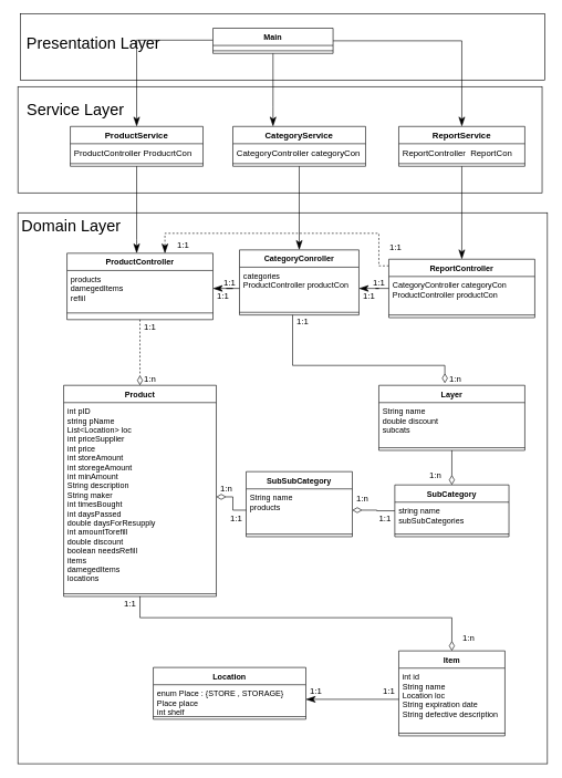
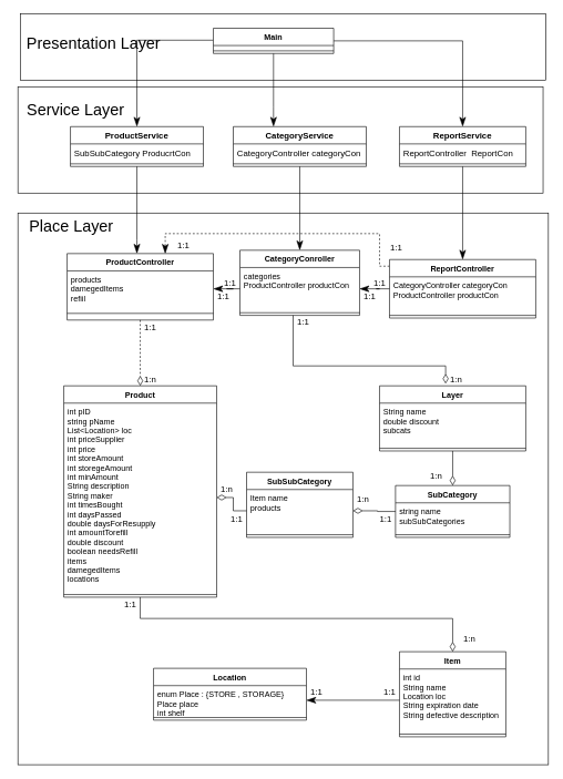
  <mxCell id="0" />
  <mxCell id="1" parent="0" />
  <mxCell id="2" value="" style="rounded=0;whiteSpace=wrap;html=1;fontSize=24;" parent="1" vertex="1"><mxGeometry x="26" y="320" width="798" height="830" as="geometry" /></mxCell>
  <mxCell id="3" value="" style="rounded=0;whiteSpace=wrap;html=1;fontSize=24;" parent="1" vertex="1"><mxGeometry x="26" y="130" width="790" height="160" as="geometry" /></mxCell>
  <mxCell id="4" value="" style="rounded=0;whiteSpace=wrap;html=1;" parent="1" vertex="1"><mxGeometry x="30" y="20" width="790" height="100" as="geometry" /></mxCell>
  <mxCell id="5" style="edgeStyle=orthogonalEdgeStyle;rounded=0;jumpSize=6;orthogonalLoop=1;jettySize=auto;html=1;fontSize=13;endArrow=diamondThin;endFill=0;endSize=12;" parent="1" source="6" target="32" edge="1"><mxGeometry relative="1" as="geometry"><Array as="points"><mxPoint x="210" y="930" /><mxPoint x="680" y="930" /></Array></mxGeometry></mxCell>
  <mxCell id="6" value="Product" style="swimlane;fontStyle=1;align=center;verticalAlign=top;childLayout=stackLayout;horizontal=1;startSize=26;horizontalStack=0;resizeParent=1;resizeParentMax=0;resizeLast=0;collapsible=1;marginBottom=0;" parent="1" vertex="1"><mxGeometry x="95" y="580" width="230" height="318" as="geometry" /></mxCell>
  <mxCell id="7" value="int pID&#10;string pName&#10;List&lt;Location&gt; loc&#10;int priceSupplier&#10;int price&#10;int storeAmount&#10;int storegeAmount&#10;int minAmount&#10;String description &#10;String maker&#10;int timesBought&#10;int daysPassed&#10;double daysForResupply&#10;int amountTorefill&#10;double discount&#10;boolean needsRefill&#10;items&#10;damegedItems&#10;locations" style="text;strokeColor=none;fillColor=none;align=left;verticalAlign=top;spacingLeft=4;spacingRight=4;overflow=hidden;rotatable=0;points=[[0,0.5],[1,0.5]];portConstraint=eastwest;" parent="6" vertex="1"><mxGeometry y="26" width="230" height="284" as="geometry" /></mxCell>
  <mxCell id="8" value="" style="line;strokeWidth=1;fillColor=none;align=left;verticalAlign=middle;spacingTop=-1;spacingLeft=3;spacingRight=3;rotatable=0;labelPosition=right;points=[];portConstraint=eastwest;" parent="6" vertex="1"><mxGeometry y="310" width="230" height="8" as="geometry" /></mxCell>
  <mxCell id="9" value="Location" style="swimlane;fontStyle=1;align=center;verticalAlign=top;childLayout=stackLayout;horizontal=1;startSize=26;horizontalStack=0;resizeParent=1;resizeParentMax=0;resizeLast=0;collapsible=1;marginBottom=0;" parent="1" vertex="1"><mxGeometry x="230" y="1005" width="230" height="78" as="geometry" /></mxCell>
  <mxCell id="10" value="enum Place : {STORE , STORAGE}&#10;Place place&#10;int shelf&#10;" style="text;strokeColor=none;fillColor=none;align=left;verticalAlign=top;spacingLeft=4;spacingRight=4;overflow=hidden;rotatable=0;points=[[0,0.5],[1,0.5]];portConstraint=eastwest;" parent="9" vertex="1"><mxGeometry y="26" width="230" height="44" as="geometry" /></mxCell>
  <mxCell id="11" value="" style="line;strokeWidth=1;fillColor=none;align=left;verticalAlign=middle;spacingTop=-1;spacingLeft=3;spacingRight=3;rotatable=0;labelPosition=right;points=[];portConstraint=eastwest;" parent="9" vertex="1"><mxGeometry y="70" width="230" height="8" as="geometry" /></mxCell>
  <mxCell id="12" style="edgeStyle=orthogonalEdgeStyle;rounded=0;jumpSize=6;orthogonalLoop=1;jettySize=auto;html=1;entryX=1;entryY=0.5;entryDx=0;entryDy=0;fontSize=13;endArrow=diamondThin;endFill=0;endSize=12;" parent="1" source="13" target="30" edge="1"><mxGeometry relative="1" as="geometry" /></mxCell>
  <mxCell id="13" value="SubCategory" style="swimlane;fontStyle=1;align=center;verticalAlign=top;childLayout=stackLayout;horizontal=1;startSize=26;horizontalStack=0;resizeParent=1;resizeParentMax=0;resizeLast=0;collapsible=1;marginBottom=0;" parent="1" vertex="1"><mxGeometry x="594" y="730" width="172" height="78" as="geometry" /></mxCell>
  <mxCell id="14" value="string name&#10;subSubCategories&#10;" style="text;strokeColor=none;fillColor=none;align=left;verticalAlign=top;spacingLeft=4;spacingRight=4;overflow=hidden;rotatable=0;points=[[0,0.5],[1,0.5]];portConstraint=eastwest;" parent="13" vertex="1"><mxGeometry y="26" width="172" height="44" as="geometry" /></mxCell>
  <mxCell id="15" value="" style="line;strokeWidth=1;fillColor=none;align=left;verticalAlign=middle;spacingTop=-1;spacingLeft=3;spacingRight=3;rotatable=0;labelPosition=right;points=[];portConstraint=eastwest;" parent="13" vertex="1"><mxGeometry y="70" width="172" height="8" as="geometry" /></mxCell>
  <mxCell id="16" style="edgeStyle=orthogonalEdgeStyle;rounded=0;jumpSize=6;orthogonalLoop=1;jettySize=auto;html=1;entryX=0.5;entryY=0;entryDx=0;entryDy=0;fontSize=13;endArrow=diamondThin;endFill=0;endSize=12;" parent="1" source="17" target="13" edge="1"><mxGeometry relative="1" as="geometry" /></mxCell>
  <mxCell id="17" value="Layer" style="swimlane;fontStyle=1;align=center;verticalAlign=top;childLayout=stackLayout;horizontal=1;startSize=26;horizontalStack=0;resizeParent=1;resizeParentMax=0;resizeLast=0;collapsible=1;marginBottom=0;" parent="1" vertex="1"><mxGeometry x="570" y="580" width="220" height="98" as="geometry" /></mxCell>
  <mxCell id="18" value="String name&#10;double discount&#10;subcats" style="text;strokeColor=none;fillColor=none;align=left;verticalAlign=top;spacingLeft=4;spacingRight=4;overflow=hidden;rotatable=0;points=[[0,0.5],[1,0.5]];portConstraint=eastwest;" parent="17" vertex="1"><mxGeometry y="26" width="220" height="64" as="geometry" /></mxCell>
  <mxCell id="19" value="" style="line;strokeWidth=1;fillColor=none;align=left;verticalAlign=middle;spacingTop=-1;spacingLeft=3;spacingRight=3;rotatable=0;labelPosition=right;points=[];portConstraint=eastwest;" parent="17" vertex="1"><mxGeometry y="90" width="220" height="8" as="geometry" /></mxCell>
  <mxCell id="20" style="edgeStyle=orthogonalEdgeStyle;rounded=0;jumpSize=6;orthogonalLoop=1;jettySize=auto;html=1;fontSize=13;endArrow=diamondThin;endFill=0;endSize=12;dashed=1;" parent="1" source="21" target="6" edge="1"><mxGeometry relative="1" as="geometry" /></mxCell>
  <mxCell id="21" value="ProductController" style="swimlane;fontStyle=1;align=center;verticalAlign=top;childLayout=stackLayout;horizontal=1;startSize=26;horizontalStack=0;resizeParent=1;resizeParentMax=0;resizeLast=0;collapsible=1;marginBottom=0;" parent="1" vertex="1"><mxGeometry x="100" y="381" width="220" height="100" as="geometry" /></mxCell>
  <mxCell id="22" value="products&#10;damegedItems&#10;refiil " style="text;strokeColor=none;fillColor=none;align=left;verticalAlign=top;spacingLeft=4;spacingRight=4;overflow=hidden;rotatable=0;points=[[0,0.5],[1,0.5]];portConstraint=eastwest;" parent="21" vertex="1"><mxGeometry y="26" width="220" height="54" as="geometry" /></mxCell>
  <mxCell id="23" value="" style="line;strokeWidth=1;fillColor=none;align=left;verticalAlign=middle;spacingTop=-1;spacingLeft=3;spacingRight=3;rotatable=0;labelPosition=right;points=[];portConstraint=eastwest;" parent="21" vertex="1"><mxGeometry y="80" width="220" height="20" as="geometry" /></mxCell>
  <mxCell id="24" style="edgeStyle=orthogonalEdgeStyle;rounded=0;jumpSize=6;orthogonalLoop=1;jettySize=auto;html=1;entryX=1;entryY=0.5;entryDx=0;entryDy=0;fontSize=13;endArrow=classicThin;endFill=1;endSize=12;" parent="1" source="26" target="37" edge="1"><mxGeometry relative="1" as="geometry" /></mxCell>
  <mxCell id="25" style="edgeStyle=orthogonalEdgeStyle;rounded=0;jumpSize=6;orthogonalLoop=1;jettySize=auto;html=1;entryX=0.671;entryY=0.001;entryDx=0;entryDy=0;entryPerimeter=0;fontSize=13;endArrow=classicThin;endFill=1;endSize=12;dashed=1;" parent="1" source="26" target="21" edge="1"><mxGeometry relative="1" as="geometry"><Array as="points"><mxPoint x="570" y="400" /><mxPoint x="570" y="351" /><mxPoint x="248" y="351" /></Array></mxGeometry></mxCell>
  <mxCell id="26" value="ReportController" style="swimlane;fontStyle=1;align=center;verticalAlign=top;childLayout=stackLayout;horizontal=1;startSize=26;horizontalStack=0;resizeParent=1;resizeParentMax=0;resizeLast=0;collapsible=1;marginBottom=0;" parent="1" vertex="1"><mxGeometry x="585" y="390" width="220" height="88" as="geometry" /></mxCell>
  <mxCell id="27" value="CategoryController categoryCon&#10;ProductController productCon" style="text;strokeColor=none;fillColor=none;align=left;verticalAlign=top;spacingLeft=4;spacingRight=4;overflow=hidden;rotatable=0;points=[[0,0.5],[1,0.5]];portConstraint=eastwest;" parent="26" vertex="1"><mxGeometry y="26" width="220" height="54" as="geometry" /></mxCell>
  <mxCell id="28" value="" style="line;strokeWidth=1;fillColor=none;align=left;verticalAlign=middle;spacingTop=-1;spacingLeft=3;spacingRight=3;rotatable=0;labelPosition=right;points=[];portConstraint=eastwest;" parent="26" vertex="1"><mxGeometry y="80" width="220" height="8" as="geometry" /></mxCell>
  <mxCell id="29" value="SubSubCategory" style="swimlane;fontStyle=1;align=center;verticalAlign=top;childLayout=stackLayout;horizontal=1;startSize=26;horizontalStack=0;resizeParent=1;resizeParentMax=0;resizeLast=0;collapsible=1;marginBottom=0;" parent="1" vertex="1"><mxGeometry x="370" y="710" width="160" height="98" as="geometry" /></mxCell>
- <mxCell id="30" value="String name&#10;products" style="text;strokeColor=none;fillColor=none;align=left;verticalAlign=top;spacingLeft=4;spacingRight=4;overflow=hidden;rotatable=0;points=[[0,0.5],[1,0.5]];portConstraint=eastwest;" parent="29" vertex="1"><mxGeometry y="26" width="160" height="64" as="geometry" /></mxCell>
+ <mxCell id="30" value="Item name&#10;products" style="text;strokeColor=none;fillColor=none;align=left;verticalAlign=top;spacingLeft=4;spacingRight=4;overflow=hidden;rotatable=0;points=[[0,0.5],[1,0.5]];portConstraint=eastwest;" parent="29" vertex="1"><mxGeometry y="26" width="160" height="64" as="geometry" /></mxCell>
  <mxCell id="31" value="" style="line;strokeWidth=1;fillColor=none;align=left;verticalAlign=middle;spacingTop=-1;spacingLeft=3;spacingRight=3;rotatable=0;labelPosition=right;points=[];portConstraint=eastwest;" parent="29" vertex="1"><mxGeometry y="90" width="160" height="8" as="geometry" /></mxCell>
  <mxCell id="32" value="Item" style="swimlane;fontStyle=1;align=center;verticalAlign=top;childLayout=stackLayout;horizontal=1;startSize=26;horizontalStack=0;resizeParent=1;resizeParentMax=0;resizeLast=0;collapsible=1;marginBottom=0;" parent="1" vertex="1"><mxGeometry x="600" y="980" width="160" height="128" as="geometry" /></mxCell>
  <mxCell id="33" value="int id&#10;String name&#10;Location loc&#10;String expiration date&#10;String defective description" style="text;strokeColor=none;fillColor=none;align=left;verticalAlign=top;spacingLeft=4;spacingRight=4;overflow=hidden;rotatable=0;points=[[0,0.5],[1,0.5]];portConstraint=eastwest;" parent="32" vertex="1"><mxGeometry y="26" width="160" height="94" as="geometry" /></mxCell>
  <mxCell id="34" value="" style="line;strokeWidth=1;fillColor=none;align=left;verticalAlign=middle;spacingTop=-1;spacingLeft=3;spacingRight=3;rotatable=0;labelPosition=right;points=[];portConstraint=eastwest;" parent="32" vertex="1"><mxGeometry y="120" width="160" height="8" as="geometry" /></mxCell>
  <mxCell id="35" style="edgeStyle=orthogonalEdgeStyle;rounded=0;jumpSize=6;orthogonalLoop=1;jettySize=auto;html=1;entryX=0.452;entryY=-0.033;entryDx=0;entryDy=0;entryPerimeter=0;fontSize=13;endArrow=diamondThin;endFill=0;endSize=12;" parent="1" source="36" target="17" edge="1"><mxGeometry relative="1" as="geometry"><Array as="points"><mxPoint x="440" y="550" /><mxPoint x="669" y="550" /></Array></mxGeometry></mxCell>
  <mxCell id="36" value="CategoryConroller" style="swimlane;fontStyle=1;align=center;verticalAlign=top;childLayout=stackLayout;horizontal=1;startSize=26;horizontalStack=0;resizeParent=1;resizeParentMax=0;resizeLast=0;collapsible=1;marginBottom=0;" parent="1" vertex="1"><mxGeometry x="360" y="376" width="180" height="98" as="geometry" /></mxCell>
  <mxCell id="37" value="categories&#10;ProductController productCon" style="text;strokeColor=none;fillColor=none;align=left;verticalAlign=top;spacingLeft=4;spacingRight=4;overflow=hidden;rotatable=0;points=[[0,0.5],[1,0.5]];portConstraint=eastwest;" parent="36" vertex="1"><mxGeometry y="26" width="180" height="64" as="geometry" /></mxCell>
  <mxCell id="38" value="" style="line;strokeWidth=1;fillColor=none;align=left;verticalAlign=middle;spacingTop=-1;spacingLeft=3;spacingRight=3;rotatable=0;labelPosition=right;points=[];portConstraint=eastwest;" parent="36" vertex="1"><mxGeometry y="90" width="180" height="8" as="geometry" /></mxCell>
  <mxCell id="39" style="edgeStyle=orthogonalEdgeStyle;rounded=0;jumpSize=6;orthogonalLoop=1;jettySize=auto;html=1;fontSize=13;endArrow=classicThin;endFill=1;endSize=12;" parent="1" source="42" target="49" edge="1"><mxGeometry relative="1" as="geometry" /></mxCell>
  <mxCell id="40" style="edgeStyle=orthogonalEdgeStyle;rounded=0;jumpSize=6;orthogonalLoop=1;jettySize=auto;html=1;fontSize=13;endArrow=classicThin;endFill=1;endSize=12;" parent="1" source="42" target="53" edge="1"><mxGeometry relative="1" as="geometry"><Array as="points"><mxPoint x="410" y="160" /><mxPoint x="410" y="160" /></Array></mxGeometry></mxCell>
  <mxCell id="41" style="edgeStyle=orthogonalEdgeStyle;rounded=0;jumpSize=6;orthogonalLoop=1;jettySize=auto;html=1;fontSize=13;endArrow=classicThin;endFill=1;endSize=12;" parent="1" source="42" target="57" edge="1"><mxGeometry relative="1" as="geometry"><Array as="points"><mxPoint x="205" y="60" /></Array></mxGeometry></mxCell>
  <mxCell id="42" value="Main" style="swimlane;fontStyle=1;align=center;verticalAlign=top;childLayout=stackLayout;horizontal=1;startSize=26;horizontalStack=0;resizeParent=1;resizeParentMax=0;resizeLast=0;collapsible=1;marginBottom=0;" parent="1" vertex="1"><mxGeometry x="320" y="42" width="181" height="38" as="geometry" /></mxCell>
  <mxCell id="43" value="&#10;" style="text;strokeColor=none;fillColor=none;align=left;verticalAlign=top;spacingLeft=4;spacingRight=4;overflow=hidden;rotatable=0;points=[[0,0.5],[1,0.5]];portConstraint=eastwest;" parent="42" vertex="1"><mxGeometry y="26" width="181" height="4" as="geometry" /></mxCell>
  <mxCell id="44" value="" style="line;strokeWidth=1;fillColor=none;align=left;verticalAlign=middle;spacingTop=-1;spacingLeft=3;spacingRight=3;rotatable=0;labelPosition=right;points=[];portConstraint=eastwest;" parent="42" vertex="1"><mxGeometry y="30" width="181" height="8" as="geometry" /></mxCell>
  <mxCell id="45" value="&lt;font style=&quot;font-size: 24px&quot;&gt;Presentation Layer&lt;/font&gt;" style="text;html=1;strokeColor=none;fillColor=none;align=center;verticalAlign=middle;whiteSpace=wrap;rounded=0;" parent="1" vertex="1"><mxGeometry x="35" y="55" width="210" height="20" as="geometry" /></mxCell>
  <mxCell id="46" value="&lt;font style=&quot;font-size: 24px&quot;&gt;Service Layer&lt;/font&gt;" style="text;html=1;strokeColor=none;fillColor=none;align=center;verticalAlign=middle;whiteSpace=wrap;rounded=0;" parent="1" vertex="1"><mxGeometry x="33" y="150" width="160" height="30" as="geometry" /></mxCell>
- <mxCell id="47" value="&lt;font style=&quot;font-size: 24px&quot;&gt;Domain Layer&lt;/font&gt;" style="text;html=1;strokeColor=none;fillColor=none;align=center;verticalAlign=middle;whiteSpace=wrap;rounded=0;" parent="1" vertex="1"><mxGeometry x="20" y="320" width="173" height="39" as="geometry" /></mxCell>
+ <mxCell id="47" value="&lt;font style=&quot;font-size: 24px&quot;&gt;Place Layer&lt;/font&gt;" style="text;html=1;strokeColor=none;fillColor=none;align=center;verticalAlign=middle;whiteSpace=wrap;rounded=0;" parent="1" vertex="1"><mxGeometry x="20" y="320" width="173" height="39" as="geometry" /></mxCell>
  <mxCell id="48" style="edgeStyle=orthogonalEdgeStyle;rounded=0;jumpSize=6;orthogonalLoop=1;jettySize=auto;html=1;entryX=0.5;entryY=0;entryDx=0;entryDy=0;fontSize=13;endArrow=classicThin;endFill=1;endSize=12;" parent="1" source="49" target="26" edge="1"><mxGeometry relative="1" as="geometry" /></mxCell>
  <mxCell id="49" value="ReportService" style="swimlane;fontStyle=1;align=center;verticalAlign=top;childLayout=stackLayout;horizontal=1;startSize=26;horizontalStack=0;resizeParent=1;resizeParentMax=0;resizeLast=0;collapsible=1;marginBottom=0;fontSize=13;" parent="1" vertex="1"><mxGeometry x="600" y="190" width="190" height="60" as="geometry" /></mxCell>
  <mxCell id="50" value="ReportController  ReportCon" style="text;strokeColor=none;fillColor=none;align=left;verticalAlign=top;spacingLeft=4;spacingRight=4;overflow=hidden;rotatable=0;points=[[0,0.5],[1,0.5]];portConstraint=eastwest;fontSize=13;" parent="49" vertex="1"><mxGeometry y="26" width="190" height="26" as="geometry" /></mxCell>
  <mxCell id="51" value="" style="line;strokeWidth=1;fillColor=none;align=left;verticalAlign=middle;spacingTop=-1;spacingLeft=3;spacingRight=3;rotatable=0;labelPosition=right;points=[];portConstraint=eastwest;fontSize=13;" parent="49" vertex="1"><mxGeometry y="52" width="190" height="8" as="geometry" /></mxCell>
  <mxCell id="52" style="edgeStyle=orthogonalEdgeStyle;rounded=0;jumpSize=6;orthogonalLoop=1;jettySize=auto;html=1;entryX=0.5;entryY=0;entryDx=0;entryDy=0;fontSize=13;endArrow=classicThin;endFill=1;endSize=12;" parent="1" source="53" target="36" edge="1"><mxGeometry relative="1" as="geometry" /></mxCell>
  <mxCell id="53" value="CategoryService" style="swimlane;fontStyle=1;align=center;verticalAlign=top;childLayout=stackLayout;horizontal=1;startSize=26;horizontalStack=0;resizeParent=1;resizeParentMax=0;resizeLast=0;collapsible=1;marginBottom=0;fontSize=13;" parent="1" vertex="1"><mxGeometry x="350" y="190" width="200" height="60" as="geometry" /></mxCell>
  <mxCell id="54" value="CategoryController categoryCon" style="text;strokeColor=none;fillColor=none;align=left;verticalAlign=top;spacingLeft=4;spacingRight=4;overflow=hidden;rotatable=0;points=[[0,0.5],[1,0.5]];portConstraint=eastwest;fontSize=13;" parent="53" vertex="1"><mxGeometry y="26" width="200" height="26" as="geometry" /></mxCell>
  <mxCell id="55" value="" style="line;strokeWidth=1;fillColor=none;align=left;verticalAlign=middle;spacingTop=-1;spacingLeft=3;spacingRight=3;rotatable=0;labelPosition=right;points=[];portConstraint=eastwest;fontSize=13;" parent="53" vertex="1"><mxGeometry y="52" width="200" height="8" as="geometry" /></mxCell>
  <mxCell id="56" style="edgeStyle=orthogonalEdgeStyle;rounded=0;jumpSize=6;orthogonalLoop=1;jettySize=auto;html=1;fontSize=13;endArrow=classicThin;endFill=1;endSize=12;" parent="1" source="57" target="21" edge="1"><mxGeometry relative="1" as="geometry"><Array as="points"><mxPoint x="205" y="360" /><mxPoint x="205" y="360" /></Array></mxGeometry></mxCell>
  <mxCell id="57" value="ProductService" style="swimlane;fontStyle=1;align=center;verticalAlign=top;childLayout=stackLayout;horizontal=1;startSize=26;horizontalStack=0;resizeParent=1;resizeParentMax=0;resizeLast=0;collapsible=1;marginBottom=0;fontSize=13;" parent="1" vertex="1"><mxGeometry x="105" y="190" width="200" height="60" as="geometry" /></mxCell>
- <mxCell id="58" value="ProductController ProducrtCon" style="text;strokeColor=none;fillColor=none;align=left;verticalAlign=top;spacingLeft=4;spacingRight=4;overflow=hidden;rotatable=0;points=[[0,0.5],[1,0.5]];portConstraint=eastwest;fontSize=13;" parent="57" vertex="1"><mxGeometry y="26" width="200" height="26" as="geometry" /></mxCell>
+ <mxCell id="58" value="SubSubCategory ProducrtCon" style="text;strokeColor=none;fillColor=none;align=left;verticalAlign=top;spacingLeft=4;spacingRight=4;overflow=hidden;rotatable=0;points=[[0,0.5],[1,0.5]];portConstraint=eastwest;fontSize=13;" parent="57" vertex="1"><mxGeometry y="26" width="200" height="26" as="geometry" /></mxCell>
  <mxCell id="59" value="" style="line;strokeWidth=1;fillColor=none;align=left;verticalAlign=middle;spacingTop=-1;spacingLeft=3;spacingRight=3;rotatable=0;labelPosition=right;points=[];portConstraint=eastwest;fontSize=13;" parent="57" vertex="1"><mxGeometry y="52" width="200" height="8" as="geometry" /></mxCell>
  <mxCell id="60" style="edgeStyle=orthogonalEdgeStyle;rounded=0;jumpSize=6;orthogonalLoop=1;jettySize=auto;html=1;entryX=1;entryY=0.5;entryDx=0;entryDy=0;fontSize=13;endArrow=classicThin;endFill=1;endSize=12;" parent="1" source="37" target="22" edge="1"><mxGeometry relative="1" as="geometry" /></mxCell>
  <mxCell id="61" style="edgeStyle=orthogonalEdgeStyle;rounded=0;jumpSize=6;orthogonalLoop=1;jettySize=auto;html=1;fontSize=13;endArrow=diamondThin;endFill=0;endSize=12;" parent="1" source="30" target="7" edge="1"><mxGeometry relative="1" as="geometry" /></mxCell>
  <mxCell id="62" style="edgeStyle=orthogonalEdgeStyle;rounded=0;jumpSize=6;orthogonalLoop=1;jettySize=auto;html=1;entryX=1;entryY=0.5;entryDx=0;entryDy=0;fontSize=13;endArrow=classicThin;endFill=1;endSize=12;" parent="1" source="33" target="10" edge="1"><mxGeometry relative="1" as="geometry" /></mxCell>
  <mxCell id="63" value="1:n" style="text;html=1;resizable=0;autosize=1;align=center;verticalAlign=middle;points=[];fillColor=none;strokeColor=none;rounded=0;fontSize=13;" parent="1" vertex="1"><mxGeometry x="690" y="950" width="30" height="20" as="geometry" /></mxCell>
  <mxCell id="64" value="1:n" style="text;html=1;resizable=0;autosize=1;align=center;verticalAlign=middle;points=[];fillColor=none;strokeColor=none;rounded=0;fontSize=13;" parent="1" vertex="1"><mxGeometry x="670" y="560" width="30" height="20" as="geometry" /></mxCell>
  <mxCell id="65" value="1:n" style="text;html=1;resizable=0;autosize=1;align=center;verticalAlign=middle;points=[];fillColor=none;strokeColor=none;rounded=0;fontSize=13;" parent="1" vertex="1"><mxGeometry x="640" y="705" width="30" height="20" as="geometry" /></mxCell>
  <mxCell id="66" value="1:n" style="text;html=1;resizable=0;autosize=1;align=center;verticalAlign=middle;points=[];fillColor=none;strokeColor=none;rounded=0;fontSize=13;" parent="1" vertex="1"><mxGeometry x="530" y="740" width="30" height="20" as="geometry" /></mxCell>
  <mxCell id="67" value="1:n" style="text;html=1;resizable=0;autosize=1;align=center;verticalAlign=middle;points=[];fillColor=none;strokeColor=none;rounded=0;fontSize=13;" parent="1" vertex="1"><mxGeometry x="325" y="725" width="30" height="20" as="geometry" /></mxCell>
  <mxCell id="68" value="1:n" style="text;html=1;resizable=0;autosize=1;align=center;verticalAlign=middle;points=[];fillColor=none;strokeColor=none;rounded=0;fontSize=13;" parent="1" vertex="1"><mxGeometry x="210" y="560" width="30" height="20" as="geometry" /></mxCell>
  <mxCell id="69" value="1:1" style="text;html=1;resizable=0;autosize=1;align=center;verticalAlign=middle;points=[];fillColor=none;strokeColor=none;rounded=0;fontSize=13;" parent="1" vertex="1"><mxGeometry x="340" y="770" width="30" height="20" as="geometry" /></mxCell>
  <mxCell id="70" value="1:1" style="text;html=1;resizable=0;autosize=1;align=center;verticalAlign=middle;points=[];fillColor=none;strokeColor=none;rounded=0;fontSize=13;" parent="1" vertex="1"><mxGeometry x="440" y="474" width="30" height="20" as="geometry" /></mxCell>
  <mxCell id="71" value="1:1" style="text;html=1;resizable=0;autosize=1;align=center;verticalAlign=middle;points=[];fillColor=none;strokeColor=none;rounded=0;fontSize=13;" parent="1" vertex="1"><mxGeometry x="210" y="481" width="30" height="20" as="geometry" /></mxCell>
  <mxCell id="72" value="1:1" style="text;html=1;resizable=0;autosize=1;align=center;verticalAlign=middle;points=[];fillColor=none;strokeColor=none;rounded=0;fontSize=13;" parent="1" vertex="1"><mxGeometry x="180" y="898" width="30" height="20" as="geometry" /></mxCell>
  <mxCell id="73" value="1:1" style="text;html=1;resizable=0;autosize=1;align=center;verticalAlign=middle;points=[];fillColor=none;strokeColor=none;rounded=0;fontSize=13;" parent="1" vertex="1"><mxGeometry x="564" y="770" width="30" height="20" as="geometry" /></mxCell>
  <mxCell id="74" value="1:1" style="text;html=1;resizable=0;autosize=1;align=center;verticalAlign=middle;points=[];fillColor=none;strokeColor=none;rounded=0;fontSize=13;" parent="1" vertex="1"><mxGeometry x="570" y="1030" width="30" height="20" as="geometry" /></mxCell>
  <mxCell id="75" value="1:1" style="text;html=1;resizable=0;autosize=1;align=center;verticalAlign=middle;points=[];fillColor=none;strokeColor=none;rounded=0;fontSize=13;" parent="1" vertex="1"><mxGeometry x="460" y="1030" width="30" height="20" as="geometry" /></mxCell>
  <mxCell id="76" value="1:1" style="text;html=1;resizable=0;autosize=1;align=center;verticalAlign=middle;points=[];fillColor=none;strokeColor=none;rounded=0;fontSize=13;" parent="1" vertex="1"><mxGeometry x="330" y="415" width="30" height="20" as="geometry" /></mxCell>
  <mxCell id="77" value="1:1" style="text;html=1;resizable=0;autosize=1;align=center;verticalAlign=middle;points=[];fillColor=none;strokeColor=none;rounded=0;fontSize=13;" parent="1" vertex="1"><mxGeometry x="320" y="435" width="30" height="20" as="geometry" /></mxCell>
  <mxCell id="78" value="1:1" style="text;html=1;resizable=0;autosize=1;align=center;verticalAlign=middle;points=[];fillColor=none;strokeColor=none;rounded=0;fontSize=13;" parent="1" vertex="1"><mxGeometry x="540" y="435" width="30" height="20" as="geometry" /></mxCell>
  <mxCell id="79" value="1:1" style="text;html=1;resizable=0;autosize=1;align=center;verticalAlign=middle;points=[];fillColor=none;strokeColor=none;rounded=0;fontSize=13;" parent="1" vertex="1"><mxGeometry x="555" y="415" width="30" height="20" as="geometry" /></mxCell>
  <mxCell id="80" value="1:1" style="text;html=1;resizable=0;autosize=1;align=center;verticalAlign=middle;points=[];fillColor=none;strokeColor=none;rounded=0;fontSize=13;" parent="1" vertex="1"><mxGeometry x="260" y="359" width="30" height="20" as="geometry" /></mxCell>
  <mxCell id="81" value="1:1" style="text;html=1;resizable=0;autosize=1;align=center;verticalAlign=middle;points=[];fillColor=none;strokeColor=none;rounded=0;fontSize=13;" parent="1" vertex="1"><mxGeometry x="580" y="361" width="30" height="20" as="geometry" /></mxCell>
